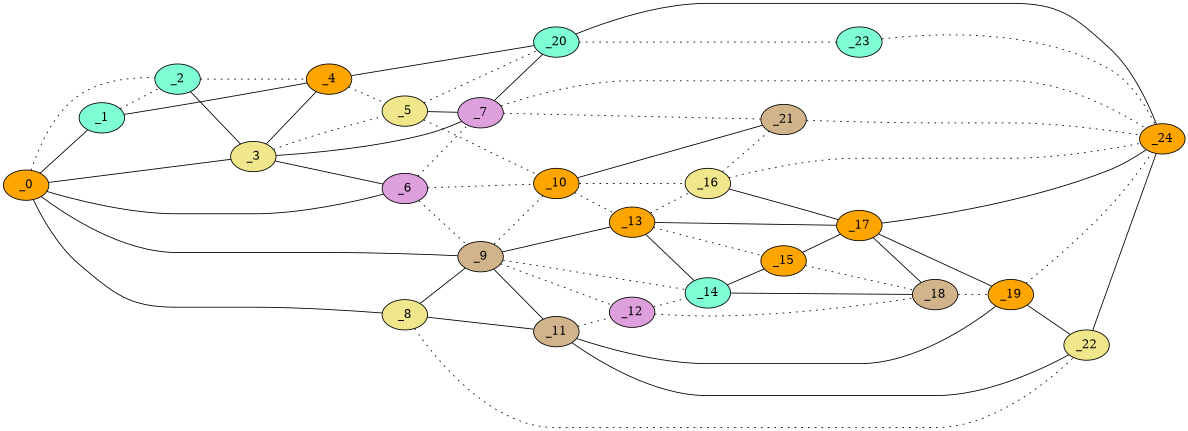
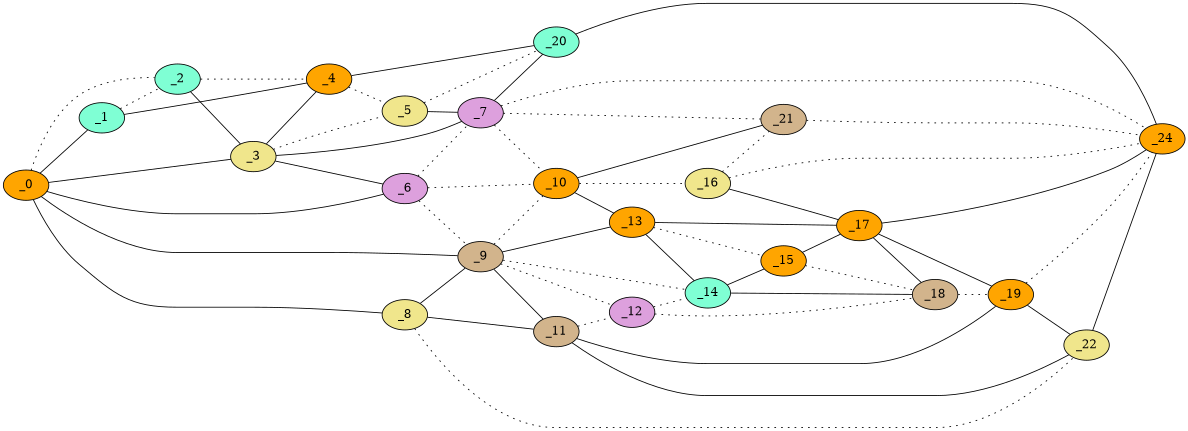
  graph {
    rankdir=LR
    node [fillcolor=orange style=filled x=110 y=24]
    edge [style=solid valence=2]
    _0 [x=12 y=27]
    _1 [fillcolor=aquamarine x=16 y=13]
    _2 [fillcolor=aquamarine x=28 y=23]
    _3 [fillcolor=khaki x=32]
    _6 [fillcolor=plum x=74 y=56]
    _8 [fillcolor=khaki x=79 y=125]
    _9 [fillcolor=tan x=82 y=82]
    _4 [x=51 y=2]
    _5 [fillcolor=khaki x=65 y=8]
    _7 [fillcolor=plum x=77 y=38]
    _10 [x=83 y=59]
    _11 [fillcolor=tan x=85 y=106]
    _22 [fillcolor=khaki x=113 y=114]
    _12 [fillcolor=plum x=87 y=98]
    _13 [x=89 y=71]
    _14 [fillcolor=aquamarine x=89 y=82]
    _20 [fillcolor=aquamarine x=112]
    _21 [fillcolor=tan x=112 y=47]
    _24 [x=115 y=40]
    _16 [fillcolor=khaki y=60]
    _19 [x=111 y=96]
    _18 [fillcolor=tan y=90]
    _15 [x=109 y=75]
    _17 [y=65]
-   _23 [fillcolor=aquamarine x=115 y=30]
    _0 -- _1 [valence=1]
    _0 -- _2 [style=dotted]
    _0 -- _3 [valence=1]
    _0 -- _6
    _0 -- _8 [valence=1]
    _0 -- _9
    _1 -- _2 [style=dotted valence=1]
    _1 -- _4 [valence=1]
    _2 -- _3
    _2 -- _4 [style=dotted valence=1]
    _3 -- _6 [valence=1]
    _3 -- _4
    _3 -- _5 [style=dotted]
    _3 -- _7
    _6 -- _9 [style=dotted]
    _6 -- _7 [style=dotted valence=1]
    _6 -- _10 [style=dotted valence=1]
    _8 -- _9
    _8 -- _11
    _8 -- _22 [style=dotted valence=1]
    _9 -- _10 [style=dotted]
    _9 -- _11
    _9 -- _12 [style=dotted valence=1]
    _9 -- _13
    _9 -- _14 [style=dotted valence=1]
    _4 -- _5 [style=dotted]
    _4 -- _20 [valence=1]
    _5 -- _7
    _5 -- _20 [style=dotted]
-   _5 -- _10 [style=dotted]
+   _7 -- _10 [style=dotted]
    _7 -- _20 [valence=1]
    _7 -- _21 [style=dotted valence=1]
    _7 -- _24 [style=dotted]
-   _10 -- _13 [style=dotted valence=1]
+   _10 -- _13 [valence=1]
    _10 -- _21
    _10 -- _16 [style=dotted]
    _11 -- _22
    _11 -- _12 [style=dotted]
    _11 -- _19 [valence=1]
    _22 -- _24 [valence=1]
    _12 -- _14 [style=dotted]
    _12 -- _18 [style=dotted]
    _13 -- _14
-   _13 -- _16 [style=dotted]
    _13 -- _15 [style=dotted valence=1]
    _13 -- _17
    _14 -- _18 [valence=1]
    _14 -- _15 [valence=1]
    _20 -- _24 [valence=1]
-   _20 -- _23 [style=dotted valence=1]
    _21 -- _24 [style=dotted valence=1]
    _16 -- _21 [style=dotted]
    _16 -- _24 [style=dotted]
    _16 -- _17 [valence=1]
    _19 -- _22
    _19 -- _24 [style=dotted valence=1]
    _18 -- _19 [style=dotted]
    _15 -- _18 [style=dotted]
    _15 -- _17
    _17 -- _24 [valence=1]
    _17 -- _19
    _17 -- _18
-   _23 -- _24 [style=dotted valence=1]
  }
